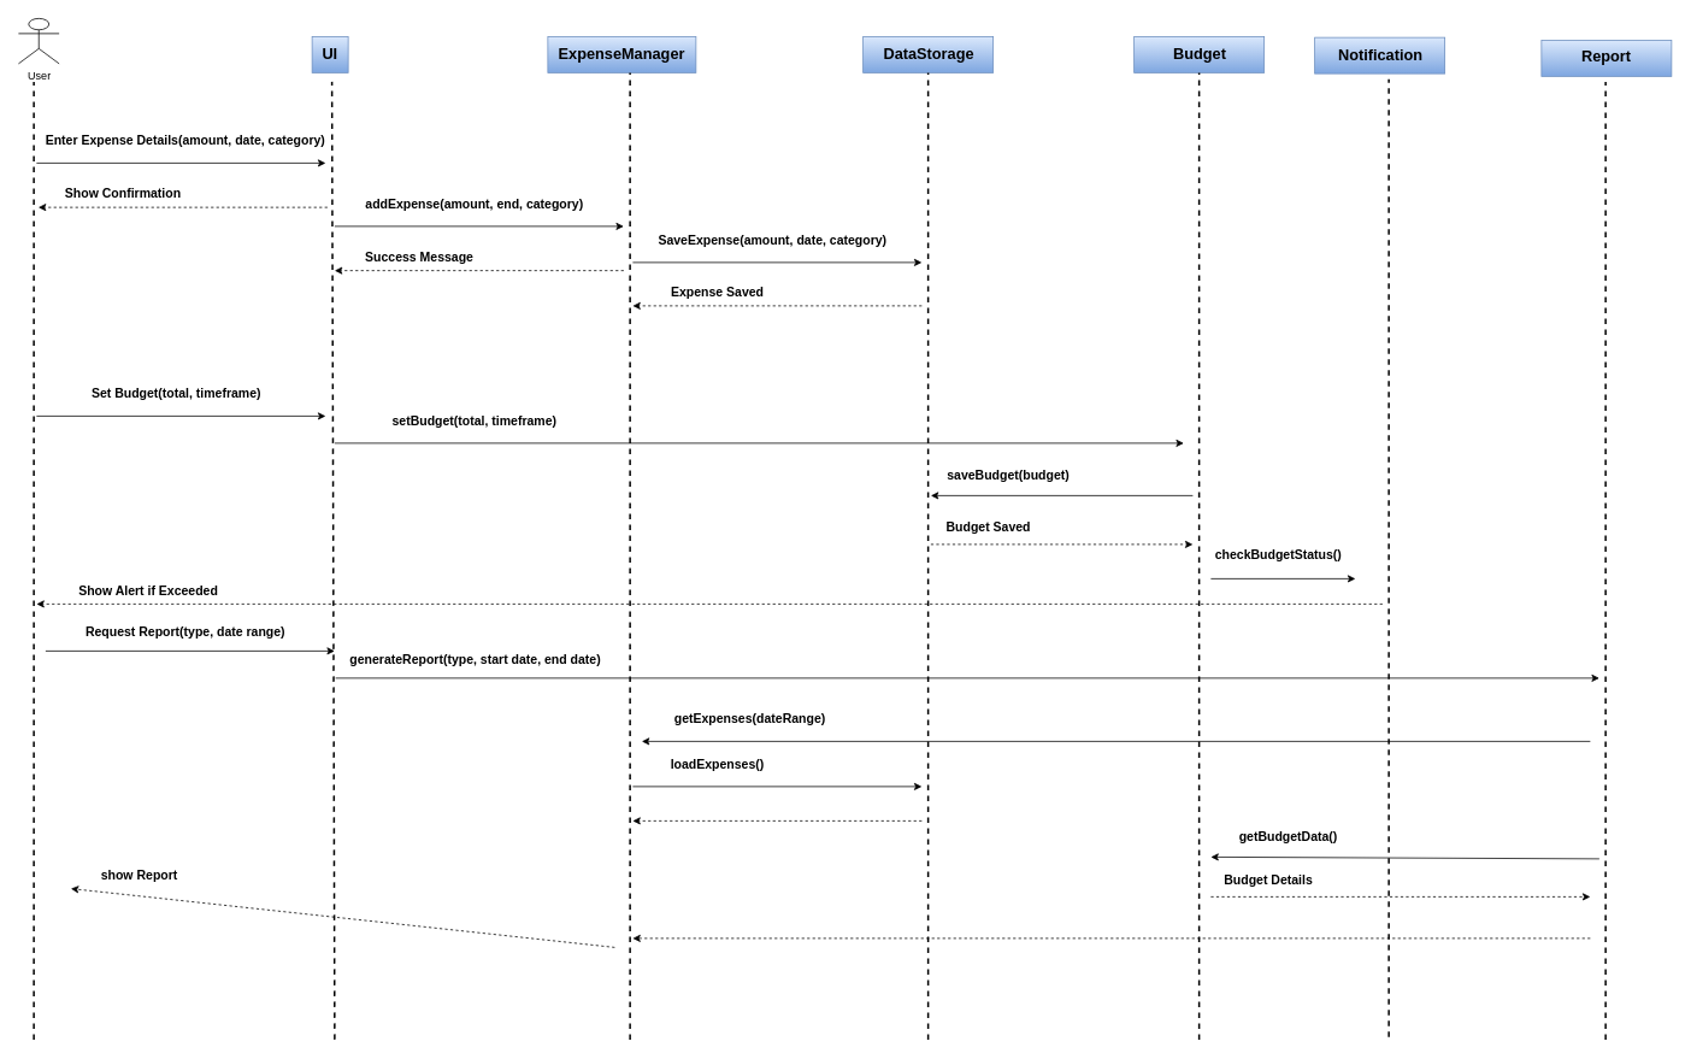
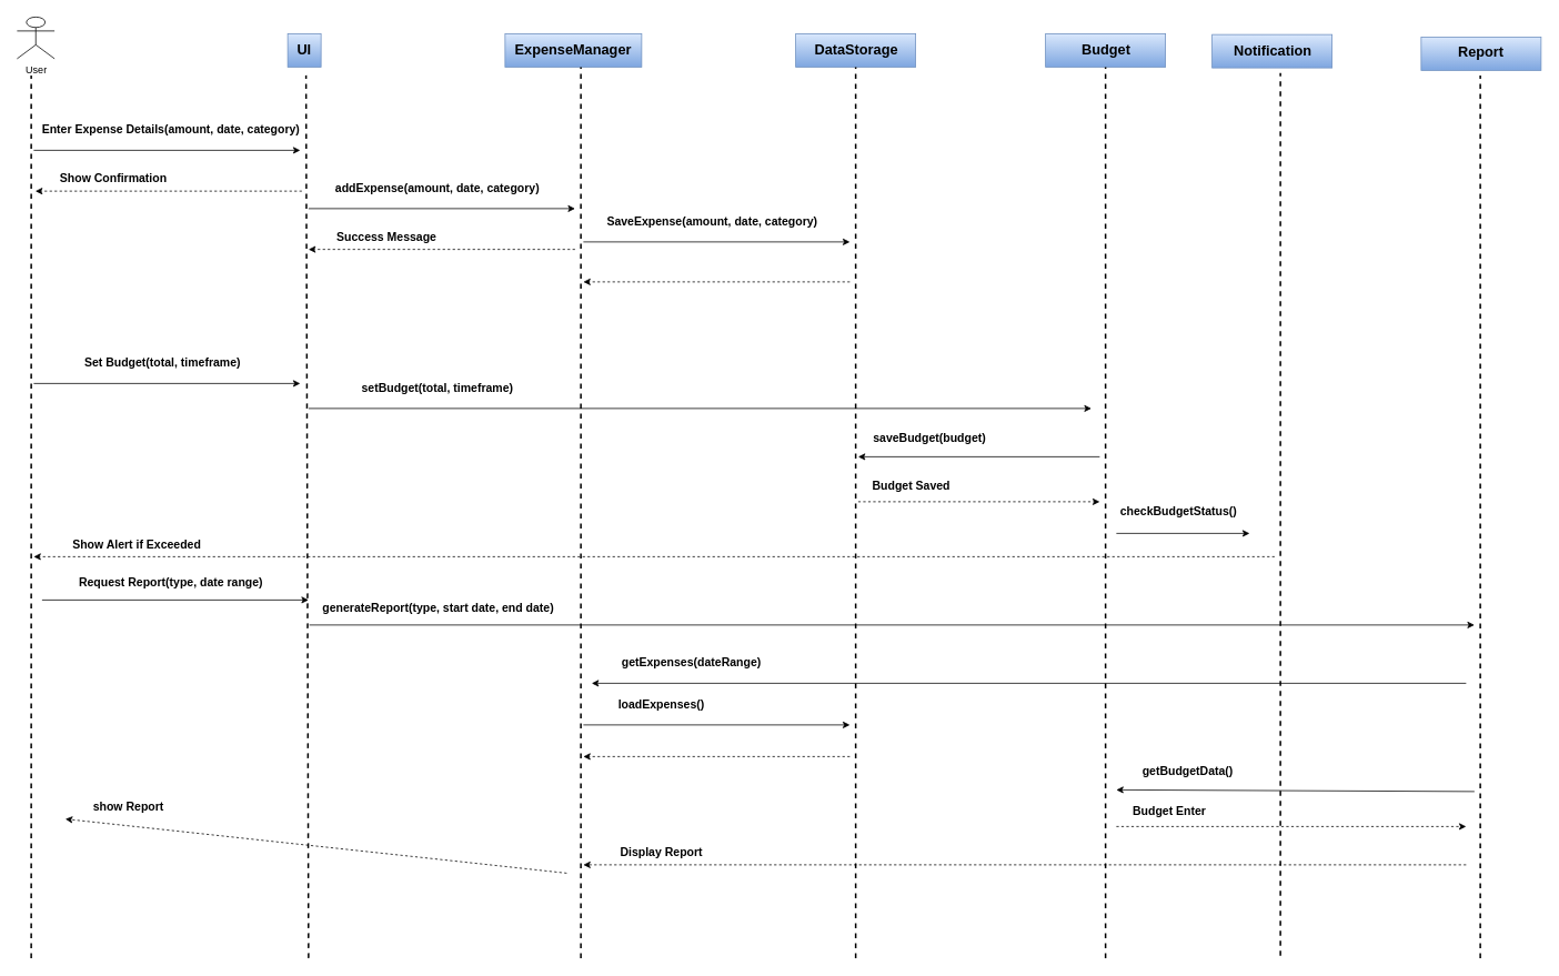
  <mxCell id="0" />
  <mxCell id="1" parent="0" />
  <mxCell id="2" value="User" style="shape=umlActor;verticalLabelPosition=bottom;verticalAlign=top;html=1;outlineConnect=0;" vertex="1" parent="1"><mxGeometry x="20" y="20" width="45" height="50" as="geometry" /></mxCell>
  <mxCell id="3" value="" style="endArrow=none;dashed=1;html=1;strokeWidth=2;rounded=0;" edge="1" parent="1"><mxGeometry width="50" height="50" relative="1" as="geometry"><mxPoint x="37" y="1150" as="sourcePoint" /><mxPoint x="37" y="90" as="targetPoint" /></mxGeometry></mxCell>
  <mxCell id="4" value="" style="rounded=0;whiteSpace=wrap;html=1;fillColor=#dae8fc;strokeColor=#6c8ebf;gradientColor=#7ea6e0;" vertex="1" parent="1"><mxGeometry x="345" y="40" width="40" height="40" as="geometry" /></mxCell>
  <mxCell id="5" value="&lt;font&gt;UI&lt;/font&gt;" style="text;html=1;align=center;verticalAlign=middle;whiteSpace=wrap;rounded=0;fontSize=17;fontColor=light-dark(#000000,#000000);fontStyle=1" vertex="1" parent="1"><mxGeometry x="335" y="45" width="60" height="30" as="geometry" /></mxCell>
  <mxCell id="6" value="" style="rounded=0;whiteSpace=wrap;html=1;fillColor=#dae8fc;strokeColor=#6c8ebf;gradientColor=#7ea6e0;" vertex="1" parent="1"><mxGeometry x="606" y="40" width="164" height="40" as="geometry" /></mxCell>
  <mxCell id="7" value="&lt;font&gt;ExpenseManager&lt;/font&gt;" style="text;html=1;align=center;verticalAlign=middle;whiteSpace=wrap;rounded=0;fontSize=17;fontColor=light-dark(#000000,#000000);fontStyle=1" vertex="1" parent="1"><mxGeometry x="620" y="45" width="136" height="30" as="geometry" /></mxCell>
  <mxCell id="8" value="" style="rounded=0;whiteSpace=wrap;html=1;fillColor=#dae8fc;strokeColor=#6c8ebf;gradientColor=#7ea6e0;" vertex="1" parent="1"><mxGeometry x="955" y="40" width="144" height="40" as="geometry" /></mxCell>
  <mxCell id="9" value="&lt;font&gt;DataStorage&lt;/font&gt;" style="text;html=1;align=center;verticalAlign=middle;whiteSpace=wrap;rounded=0;fontSize=17;fontColor=light-dark(#000000,#000000);fontStyle=1" vertex="1" parent="1"><mxGeometry x="960" y="45" width="136" height="30" as="geometry" /></mxCell>
  <mxCell id="10" value="" style="rounded=0;whiteSpace=wrap;html=1;fillColor=#dae8fc;strokeColor=#6c8ebf;gradientColor=#7ea6e0;" vertex="1" parent="1"><mxGeometry x="1255" y="40" width="144" height="40" as="geometry" /></mxCell>
  <mxCell id="11" value="&lt;font&gt;Budget&lt;/font&gt;" style="text;html=1;align=center;verticalAlign=middle;whiteSpace=wrap;rounded=0;fontSize=17;fontColor=light-dark(#000000,#000000);fontStyle=1" vertex="1" parent="1"><mxGeometry x="1260" y="45" width="136" height="30" as="geometry" /></mxCell>
  <mxCell id="12" value="" style="rounded=0;whiteSpace=wrap;html=1;fillColor=#dae8fc;strokeColor=#6c8ebf;gradientColor=#7ea6e0;" vertex="1" parent="1"><mxGeometry x="1455" y="41" width="144" height="40" as="geometry" /></mxCell>
  <mxCell id="13" value="Notification" style="text;html=1;align=center;verticalAlign=middle;whiteSpace=wrap;rounded=0;fontSize=17;fontColor=light-dark(#000000,#000000);fontStyle=1" vertex="1" parent="1"><mxGeometry x="1460" y="46" width="136" height="30" as="geometry" /></mxCell>
  <mxCell id="14" value="" style="rounded=0;whiteSpace=wrap;html=1;fillColor=#dae8fc;strokeColor=#6c8ebf;gradientColor=#7ea6e0;" vertex="1" parent="1"><mxGeometry x="1706" y="44" width="144" height="40" as="geometry" /></mxCell>
  <mxCell id="15" value="Report" style="text;html=1;align=center;verticalAlign=middle;whiteSpace=wrap;rounded=0;fontSize=17;fontColor=light-dark(#000000,#000000);fontStyle=1" vertex="1" parent="1"><mxGeometry x="1710" y="48" width="136" height="30" as="geometry" /></mxCell>
  <mxCell id="16" value="" style="endArrow=none;dashed=1;html=1;strokeWidth=2;rounded=0;" edge="1" parent="1"><mxGeometry width="50" height="50" relative="1" as="geometry"><mxPoint x="370" y="1150" as="sourcePoint" /><mxPoint x="367" y="90" as="targetPoint" /></mxGeometry></mxCell>
  <mxCell id="17" value="" style="endArrow=none;dashed=1;html=1;strokeWidth=2;rounded=0;" edge="1" parent="1"><mxGeometry width="50" height="50" relative="1" as="geometry"><mxPoint x="697" y="1150" as="sourcePoint" /><mxPoint x="697" y="80" as="targetPoint" /></mxGeometry></mxCell>
  <mxCell id="18" value="" style="endArrow=none;dashed=1;html=1;strokeWidth=2;rounded=0;" edge="1" parent="1"><mxGeometry width="50" height="50" relative="1" as="geometry"><mxPoint x="1027" y="1150" as="sourcePoint" /><mxPoint x="1027" y="80" as="targetPoint" /></mxGeometry></mxCell>
  <mxCell id="19" value="" style="endArrow=none;dashed=1;html=1;strokeWidth=2;rounded=0;" edge="1" parent="1"><mxGeometry width="50" height="50" relative="1" as="geometry"><mxPoint x="1327" y="1150" as="sourcePoint" /><mxPoint x="1327" y="80" as="targetPoint" /></mxGeometry></mxCell>
  <mxCell id="20" value="" style="endArrow=none;dashed=1;html=1;strokeWidth=2;rounded=0;" edge="1" parent="1"><mxGeometry width="50" height="50" relative="1" as="geometry"><mxPoint x="1537" y="1147" as="sourcePoint" /><mxPoint x="1537" y="87" as="targetPoint" /></mxGeometry></mxCell>
  <mxCell id="21" value="" style="endArrow=classic;html=1;rounded=0;" edge="1" parent="1"><mxGeometry width="50" height="50" relative="1" as="geometry"><mxPoint x="40" y="180" as="sourcePoint" /><mxPoint x="360" y="180" as="targetPoint" /></mxGeometry></mxCell>
  <mxCell id="22" value="" style="endArrow=none;dashed=1;html=1;strokeWidth=2;rounded=0;" edge="1" parent="1"><mxGeometry width="50" height="50" relative="1" as="geometry"><mxPoint x="1777" y="1150" as="sourcePoint" /><mxPoint x="1777" y="90" as="targetPoint" /></mxGeometry></mxCell>
  <mxCell id="23" value="Enter Expense Details(amount, date, category)" style="text;html=1;align=center;verticalAlign=middle;whiteSpace=wrap;rounded=0;fontSize=14;fontStyle=1" vertex="1" parent="1"><mxGeometry x="40" y="140" width="330" height="30" as="geometry" /></mxCell>
  <mxCell id="24" value="" style="endArrow=classic;html=1;rounded=0;" edge="1" parent="1"><mxGeometry width="50" height="50" relative="1" as="geometry"><mxPoint x="370" y="250" as="sourcePoint" /><mxPoint x="690" y="250" as="targetPoint" /></mxGeometry></mxCell>
- <mxCell id="25" value="addExpense(amount, end, category)" style="text;html=1;align=center;verticalAlign=middle;whiteSpace=wrap;rounded=0;fontSize=14;fontStyle=1" vertex="1" parent="1"><mxGeometry x="380" y="210" width="290" height="30" as="geometry" /></mxCell>
+ <mxCell id="25" value="addExpense(amount, date, category)" style="text;html=1;align=center;verticalAlign=middle;whiteSpace=wrap;rounded=0;fontSize=14;fontStyle=1" vertex="1" parent="1"><mxGeometry x="380" y="210" width="290" height="30" as="geometry" /></mxCell>
  <mxCell id="26" value="" style="endArrow=classic;html=1;rounded=0;" edge="1" parent="1"><mxGeometry width="50" height="50" relative="1" as="geometry"><mxPoint x="700" y="290" as="sourcePoint" /><mxPoint x="1020" y="290" as="targetPoint" /></mxGeometry></mxCell>
  <mxCell id="27" value="SaveExpense(amount, date, category)" style="text;html=1;align=center;verticalAlign=middle;whiteSpace=wrap;rounded=0;fontSize=14;fontStyle=1" vertex="1" parent="1"><mxGeometry x="710" y="250" width="290" height="30" as="geometry" /></mxCell>
  <mxCell id="28" value="" style="endArrow=classic;html=1;rounded=0;dashed=1;" edge="1" parent="1"><mxGeometry width="50" height="50" relative="1" as="geometry"><mxPoint x="1020" y="338" as="sourcePoint" /><mxPoint x="700" y="338" as="targetPoint" /></mxGeometry></mxCell>
- <mxCell id="29" value="Expense Saved" style="text;html=1;align=center;verticalAlign=middle;whiteSpace=wrap;rounded=0;fontSize=14;fontStyle=1" vertex="1" parent="1"><mxGeometry x="718" y="308" width="152" height="30" as="geometry" /></mxCell>
  <mxCell id="30" value="" style="endArrow=classic;html=1;rounded=0;dashed=1;" edge="1" parent="1"><mxGeometry width="50" height="50" relative="1" as="geometry"><mxPoint x="690" y="299" as="sourcePoint" /><mxPoint x="370" y="299" as="targetPoint" /></mxGeometry></mxCell>
  <mxCell id="31" value="Success Message" style="text;html=1;align=center;verticalAlign=middle;whiteSpace=wrap;rounded=0;fontSize=14;fontStyle=1" vertex="1" parent="1"><mxGeometry x="388" y="269" width="152" height="30" as="geometry" /></mxCell>
  <mxCell id="32" value="" style="endArrow=classic;html=1;rounded=0;dashed=1;" edge="1" parent="1"><mxGeometry width="50" height="50" relative="1" as="geometry"><mxPoint x="362" y="229" as="sourcePoint" /><mxPoint x="42" y="229" as="targetPoint" /></mxGeometry></mxCell>
  <mxCell id="33" value="Show Confirmation" style="text;html=1;align=center;verticalAlign=middle;whiteSpace=wrap;rounded=0;fontSize=14;fontStyle=1" vertex="1" parent="1"><mxGeometry x="60" y="199" width="152" height="30" as="geometry" /></mxCell>
  <mxCell id="34" value="" style="endArrow=classic;html=1;rounded=0;" edge="1" parent="1"><mxGeometry width="50" height="50" relative="1" as="geometry"><mxPoint x="40" y="460" as="sourcePoint" /><mxPoint x="360" y="460" as="targetPoint" /></mxGeometry></mxCell>
  <mxCell id="35" value="Set Budget(total, timeframe)" style="text;html=1;align=center;verticalAlign=middle;whiteSpace=wrap;rounded=0;fontSize=14;fontStyle=1" vertex="1" parent="1"><mxGeometry y="420" width="290" height="30" as="geometry" x="50" /></mxCell>
  <mxCell id="36" value="" style="endArrow=classic;html=1;rounded=0;" edge="1" parent="1"><mxGeometry width="50" height="50" relative="1" as="geometry"><mxPoint x="370" y="490" as="sourcePoint" /><mxPoint x="1310" y="490" as="targetPoint" /></mxGeometry></mxCell>
  <mxCell id="37" value="setBudget(total, timeframe)" style="text;html=1;align=center;verticalAlign=middle;whiteSpace=wrap;rounded=0;fontSize=14;fontStyle=1" vertex="1" parent="1"><mxGeometry x="380" y="450" width="290" height="30" as="geometry" /></mxCell>
  <mxCell id="38" value="" style="endArrow=classic;html=1;rounded=0;" edge="1" parent="1"><mxGeometry width="50" height="50" relative="1" as="geometry"><mxPoint x="1320" y="548" as="sourcePoint" /><mxPoint x="1030" y="548" as="targetPoint" /></mxGeometry></mxCell>
  <mxCell id="39" value="saveBudget(budget)" style="text;html=1;align=center;verticalAlign=middle;whiteSpace=wrap;rounded=0;fontSize=14;fontStyle=1" vertex="1" parent="1"><mxGeometry x="1040" y="510" width="152" height="30" as="geometry" /></mxCell>
  <mxCell id="40" value="" style="endArrow=classic;html=1;rounded=0;dashed=1;" edge="1" parent="1"><mxGeometry width="50" height="50" relative="1" as="geometry"><mxPoint x="1030" y="602" as="sourcePoint" /><mxPoint x="1320" y="602" as="targetPoint" /></mxGeometry></mxCell>
  <mxCell id="41" value="Budget Saved" style="text;html=1;align=center;verticalAlign=middle;whiteSpace=wrap;rounded=0;fontSize=14;fontStyle=1" vertex="1" parent="1"><mxGeometry x="1018" y="568" width="152" height="30" as="geometry" /></mxCell>
  <mxCell id="42" value="" style="endArrow=classic;html=1;rounded=0;" edge="1" parent="1"><mxGeometry width="50" height="50" relative="1" as="geometry"><mxPoint x="1340" y="640" as="sourcePoint" /><mxPoint x="1500" y="640" as="targetPoint" /></mxGeometry></mxCell>
  <mxCell id="43" value="checkBudgetStatus()" style="text;html=1;align=center;verticalAlign=middle;whiteSpace=wrap;rounded=0;fontSize=14;fontStyle=1" vertex="1" parent="1"><mxGeometry x="1270" y="598" width="290" height="30" as="geometry" /></mxCell>
  <mxCell id="44" value="" style="endArrow=classic;html=1;rounded=0;dashed=1;" edge="1" parent="1"><mxGeometry width="50" height="50" relative="1" as="geometry"><mxPoint x="1530" y="668" as="sourcePoint" /><mxPoint x="40" y="668" as="targetPoint" /></mxGeometry></mxCell>
  <mxCell id="45" value="Show Alert if Exceeded" style="text;html=1;align=center;verticalAlign=middle;whiteSpace=wrap;rounded=0;fontSize=14;fontStyle=1" vertex="1" parent="1"><mxGeometry x="48" y="638" width="232" height="30" as="geometry" /></mxCell>
  <mxCell id="46" value="" style="endArrow=classic;html=1;rounded=0;" edge="1" parent="1"><mxGeometry width="50" height="50" relative="1" as="geometry"><mxPoint y="720" as="sourcePoint" x="50" /><mxPoint x="370" y="720" as="targetPoint" /></mxGeometry></mxCell>
  <mxCell id="47" value="Request Report(type, date range)" style="text;html=1;align=center;verticalAlign=middle;whiteSpace=wrap;rounded=0;fontSize=14;fontStyle=1" vertex="1" parent="1"><mxGeometry x="60" y="684" width="290" height="30" as="geometry" /></mxCell>
  <mxCell id="48" value="" style="endArrow=classic;html=1;rounded=0;" edge="1" parent="1"><mxGeometry width="50" height="50" relative="1" as="geometry"><mxPoint x="371" y="750" as="sourcePoint" /><mxPoint x="1770" y="750" as="targetPoint" /></mxGeometry></mxCell>
  <mxCell id="49" value="generateReport(type, start date, end date)" style="text;html=1;align=center;verticalAlign=middle;whiteSpace=wrap;rounded=0;fontSize=14;fontStyle=1" vertex="1" parent="1"><mxGeometry x="381" y="714" width="290" height="30" as="geometry" /></mxCell>
  <mxCell id="50" value="" style="endArrow=classic;html=1;rounded=0;" edge="1" parent="1"><mxGeometry width="50" height="50" relative="1" as="geometry"><mxPoint x="1760" y="820" as="sourcePoint" /><mxPoint x="710" y="820" as="targetPoint" /></mxGeometry></mxCell>
  <mxCell id="51" value="getExpenses(dateRange)" style="text;html=1;align=center;verticalAlign=middle;whiteSpace=wrap;rounded=0;fontSize=14;fontStyle=1" vertex="1" parent="1"><mxGeometry x="720" y="780" width="220" height="30" as="geometry" /></mxCell>
  <mxCell id="52" value="" style="endArrow=classic;html=1;rounded=0;" edge="1" parent="1"><mxGeometry width="50" height="50" relative="1" as="geometry"><mxPoint x="700" y="870" as="sourcePoint" /><mxPoint x="1020" y="870" as="targetPoint" /></mxGeometry></mxCell>
  <mxCell id="53" value="loadExpenses()" style="text;html=1;align=center;verticalAlign=middle;whiteSpace=wrap;rounded=0;fontSize=14;fontStyle=1" vertex="1" parent="1"><mxGeometry x="684" y="830" width="220" height="30" as="geometry" /></mxCell>
  <mxCell id="54" value="" style="endArrow=classic;html=1;rounded=0;dashed=1;" edge="1" parent="1"><mxGeometry width="50" height="50" relative="1" as="geometry"><mxPoint x="1020" y="908" as="sourcePoint" /><mxPoint x="700" y="908" as="targetPoint" /></mxGeometry></mxCell>
  <mxCell id="55" value="" style="endArrow=classic;html=1;rounded=0;" edge="1" parent="1"><mxGeometry width="50" height="50" relative="1" as="geometry"><mxPoint x="1770" y="950" as="sourcePoint" /><mxPoint x="1340" y="948" as="targetPoint" /></mxGeometry></mxCell>
  <mxCell id="56" value="getBudgetData()" style="text;html=1;align=center;verticalAlign=middle;whiteSpace=wrap;rounded=0;fontSize=14;fontStyle=1" vertex="1" parent="1"><mxGeometry x="1350" y="910" width="152" height="30" as="geometry" /></mxCell>
  <mxCell id="57" value="" style="endArrow=classic;html=1;rounded=0;dashed=1;" edge="1" parent="1"><mxGeometry width="50" height="50" relative="1" as="geometry"><mxPoint x="1340" y="992" as="sourcePoint" /><mxPoint x="1760" y="992" as="targetPoint" /></mxGeometry></mxCell>
- <mxCell id="58" value="Budget Details" style="text;html=1;align=center;verticalAlign=middle;whiteSpace=wrap;rounded=0;fontSize=14;fontStyle=1" vertex="1" parent="1"><mxGeometry x="1328" y="958" width="152" height="30" as="geometry" /></mxCell>
+ <mxCell id="58" value="Budget Enter" style="text;html=1;align=center;verticalAlign=middle;whiteSpace=wrap;rounded=0;fontSize=14;fontStyle=1" vertex="1" parent="1"><mxGeometry x="1328" y="958" width="152" height="30" as="geometry" /></mxCell>
  <mxCell id="59" value="" style="endArrow=classic;html=1;rounded=0;dashed=1;" edge="1" parent="1"><mxGeometry width="50" height="50" relative="1" as="geometry"><mxPoint x="1760" y="1038" as="sourcePoint" /><mxPoint x="700" y="1038" as="targetPoint" /></mxGeometry></mxCell>
+ <mxCell id="60" value="Display Report" style="text;html=1;align=center;verticalAlign=middle;whiteSpace=wrap;rounded=0;fontSize=14;fontStyle=1" vertex="1" parent="1"><mxGeometry x="718" y="1008" width="152" height="30" as="geometry" /></mxCell>
  <mxCell id="61" value="" style="endArrow=classic;html=1;rounded=0;dashed=1;entryX=0;entryY=1;entryDx=0;entryDy=0;" edge="1" parent="1" target="62"><mxGeometry width="50" height="50" relative="1" as="geometry"><mxPoint x="680" y="1048" as="sourcePoint" /><mxPoint x="30" y="1048" as="targetPoint" /></mxGeometry></mxCell>
  <mxCell id="62" value="show Report" style="text;html=1;align=center;verticalAlign=middle;whiteSpace=wrap;rounded=0;fontSize=14;fontStyle=1" vertex="1" parent="1"><mxGeometry x="78" y="953" width="152" height="30" as="geometry" /></mxCell>
